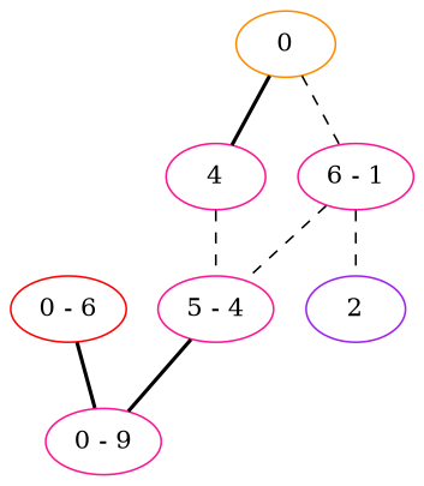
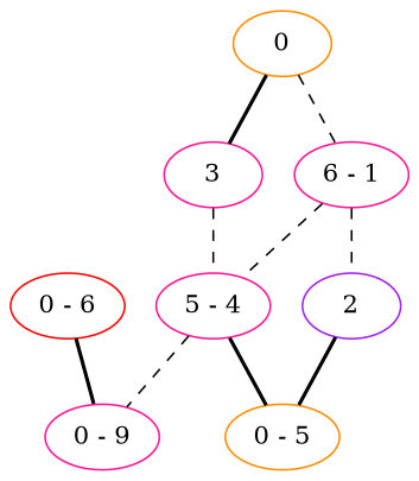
  graph {
    node [color=deeppink]
    edge [style=dashed]
    n1 [label="6 - 1"]
    2 [color=purple]
    n3 [label="5 - 4"]
    0 [color=darkorange]
-   3 [label=4]
+   3
+   n6 [color=darkorange label="0 - 5"]
    n7 [label="0 - 9"]
    n8 [color=red label="0 - 6"]
    n1 -- 2
    n1 -- n3
-   n3 -- n7 [style=bold]
+   2 -- n6 [style=bold]
+   n3 -- n6 [style=bold]
+   n3 -- n7
    0 -- n1
    0 -- 3 [style=bold]
    3 -- n3
    n8 -- n7 [style=bold]
  }
